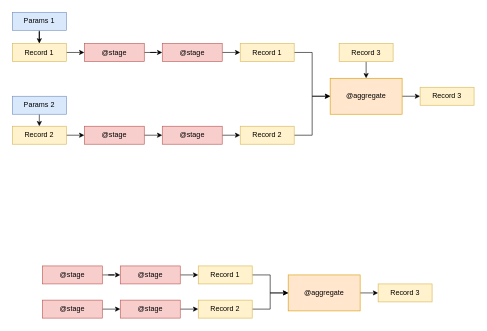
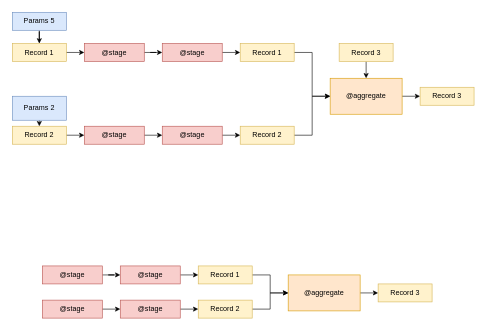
  <mxCell id="0" />
  <mxCell id="1" parent="0" />
  <mxCell id="2" style="edgeStyle=orthogonalEdgeStyle;rounded=0;orthogonalLoop=1;jettySize=auto;html=1;exitX=1;exitY=0.5;exitDx=0;exitDy=0;" parent="1" source="3" target="5" edge="1"><mxGeometry relative="1" as="geometry" /></mxCell>
  <mxCell id="3" value="@stage" style="rounded=0;whiteSpace=wrap;html=1;fillColor=#f8cecc;strokeColor=#b85450;" parent="1" vertex="1"><mxGeometry x="140" y="72" width="100" height="30" as="geometry" /></mxCell>
  <mxCell id="4" style="edgeStyle=orthogonalEdgeStyle;rounded=0;orthogonalLoop=1;jettySize=auto;html=1;exitX=1;exitY=0.5;exitDx=0;exitDy=0;entryX=0;entryY=0.5;entryDx=0;entryDy=0;" parent="1" source="5" target="21" edge="1"><mxGeometry relative="1" as="geometry" /></mxCell>
  <mxCell id="5" value="@stage" style="rounded=0;whiteSpace=wrap;html=1;fillColor=#f8cecc;strokeColor=#b85450;" parent="1" vertex="1"><mxGeometry x="270" y="72" width="100" height="30" as="geometry" /></mxCell>
  <mxCell id="6" style="edgeStyle=orthogonalEdgeStyle;rounded=0;orthogonalLoop=1;jettySize=auto;html=1;exitX=1;exitY=0.5;exitDx=0;exitDy=0;entryX=0;entryY=0.5;entryDx=0;entryDy=0;" parent="1" source="7" target="9" edge="1"><mxGeometry relative="1" as="geometry" /></mxCell>
  <mxCell id="7" value="@stage" style="rounded=0;whiteSpace=wrap;html=1;fillColor=#f8cecc;strokeColor=#b85450;" parent="1" vertex="1"><mxGeometry x="140" y="210" width="100" height="30" as="geometry" /></mxCell>
  <mxCell id="8" style="edgeStyle=orthogonalEdgeStyle;rounded=0;orthogonalLoop=1;jettySize=auto;html=1;exitX=1;exitY=0.5;exitDx=0;exitDy=0;entryX=0;entryY=0.5;entryDx=0;entryDy=0;" parent="1" source="9" target="23" edge="1"><mxGeometry relative="1" as="geometry" /></mxCell>
  <mxCell id="9" value="@stage" style="rounded=0;whiteSpace=wrap;html=1;fillColor=#f8cecc;strokeColor=#b85450;" parent="1" vertex="1"><mxGeometry x="270" y="210" width="100" height="30" as="geometry" /></mxCell>
  <mxCell id="10" style="edgeStyle=orthogonalEdgeStyle;rounded=0;orthogonalLoop=1;jettySize=auto;html=1;exitX=1;exitY=0.5;exitDx=0;exitDy=0;entryX=0;entryY=0.5;entryDx=0;entryDy=0;" parent="1" source="11" target="26" edge="1"><mxGeometry relative="1" as="geometry" /></mxCell>
  <mxCell id="11" value="@aggregate" style="rounded=0;whiteSpace=wrap;html=1;fillColor=#ffe6cc;strokeColor=#d79b00;" parent="1" vertex="1"><mxGeometry x="550" y="130" width="120" height="60" as="geometry" /></mxCell>
  <mxCell id="12" style="edgeStyle=orthogonalEdgeStyle;rounded=0;orthogonalLoop=1;jettySize=auto;html=1;exitX=1;exitY=0.5;exitDx=0;exitDy=0;entryX=0;entryY=0.5;entryDx=0;entryDy=0;" parent="1" source="13" target="3" edge="1"><mxGeometry relative="1" as="geometry" /></mxCell>
  <mxCell id="13" value="Record 1" style="rounded=0;whiteSpace=wrap;html=1;fillColor=#fff2cc;strokeColor=#d6b656;" parent="1" vertex="1"><mxGeometry x="20" y="72" width="90" height="30" as="geometry" /></mxCell>
  <mxCell id="14" style="edgeStyle=orthogonalEdgeStyle;rounded=0;orthogonalLoop=1;jettySize=auto;html=1;exitX=1;exitY=0.5;exitDx=0;exitDy=0;entryX=0;entryY=0.5;entryDx=0;entryDy=0;" parent="1" source="15" target="7" edge="1"><mxGeometry relative="1" as="geometry" /></mxCell>
  <mxCell id="15" value="Record 2" style="rounded=0;whiteSpace=wrap;html=1;fillColor=#fff2cc;strokeColor=#d6b656;" parent="1" vertex="1"><mxGeometry x="20" y="210" width="90" height="30" as="geometry" /></mxCell>
  <mxCell id="16" style="edgeStyle=orthogonalEdgeStyle;rounded=0;orthogonalLoop=1;jettySize=auto;html=1;exitX=0.5;exitY=1;exitDx=0;exitDy=0;" parent="1" source="17" target="13" edge="1"><mxGeometry relative="1" as="geometry" /></mxCell>
- <mxCell id="17" value="Params 1" style="rounded=0;whiteSpace=wrap;html=1;fillColor=#dae8fc;strokeColor=#6c8ebf;" parent="1" vertex="1"><mxGeometry x="20" y="20" width="90" height="30" as="geometry" /></mxCell>
+ <mxCell id="17" value="Params 5" style="rounded=0;whiteSpace=wrap;html=1;fillColor=#dae8fc;strokeColor=#6c8ebf;" parent="1" vertex="1"><mxGeometry x="20" y="20" width="90" height="30" as="geometry" /></mxCell>
  <mxCell id="18" style="edgeStyle=orthogonalEdgeStyle;rounded=0;orthogonalLoop=1;jettySize=auto;html=1;exitX=0.5;exitY=1;exitDx=0;exitDy=0;entryX=0.5;entryY=0;entryDx=0;entryDy=0;" parent="1" source="19" target="15" edge="1"><mxGeometry relative="1" as="geometry" /></mxCell>
- <mxCell id="19" value="Params 2" style="rounded=0;whiteSpace=wrap;html=1;fillColor=#dae8fc;strokeColor=#6c8ebf;" parent="1" vertex="1"><mxGeometry x="20" y="160" width="90" height="30" as="geometry" /></mxCell>
+ <mxCell id="19" value="Params 2" style="rounded=0;whiteSpace=wrap;html=1;fillColor=#dae8fc;strokeColor=#6c8ebf;" parent="1" vertex="1"><mxGeometry x="20" y="160" width="90" height="40" as="geometry" /></mxCell>
  <mxCell id="20" style="edgeStyle=orthogonalEdgeStyle;rounded=0;orthogonalLoop=1;jettySize=auto;html=1;exitX=1;exitY=0.5;exitDx=0;exitDy=0;entryX=0;entryY=0.5;entryDx=0;entryDy=0;" parent="1" source="21" target="11" edge="1"><mxGeometry relative="1" as="geometry" /></mxCell>
  <mxCell id="21" value="Record 1" style="rounded=0;whiteSpace=wrap;html=1;fillColor=#fff2cc;strokeColor=#d6b656;" parent="1" vertex="1"><mxGeometry x="400" y="72" width="90" height="30" as="geometry" /></mxCell>
  <mxCell id="22" style="edgeStyle=orthogonalEdgeStyle;rounded=0;orthogonalLoop=1;jettySize=auto;html=1;exitX=1;exitY=0.5;exitDx=0;exitDy=0;entryX=0;entryY=0.5;entryDx=0;entryDy=0;" parent="1" source="23" target="11" edge="1"><mxGeometry relative="1" as="geometry" /></mxCell>
  <mxCell id="23" value="Record 2" style="rounded=0;whiteSpace=wrap;html=1;fillColor=#fff2cc;strokeColor=#d6b656;" parent="1" vertex="1"><mxGeometry x="400" y="210" width="90" height="30" as="geometry" /></mxCell>
  <mxCell id="24" style="edgeStyle=orthogonalEdgeStyle;rounded=0;orthogonalLoop=1;jettySize=auto;html=1;exitX=0.5;exitY=1;exitDx=0;exitDy=0;entryX=0.5;entryY=0;entryDx=0;entryDy=0;" parent="1" source="25" target="11" edge="1"><mxGeometry relative="1" as="geometry" /></mxCell>
  <mxCell id="25" value="Record 3" style="rounded=0;whiteSpace=wrap;html=1;fillColor=#fff2cc;strokeColor=#d6b656;" parent="1" vertex="1"><mxGeometry x="565" y="72" width="90" height="30" as="geometry" /></mxCell>
  <mxCell id="26" value="Record 3" style="rounded=0;whiteSpace=wrap;html=1;fillColor=#fff2cc;strokeColor=#d6b656;" parent="1" vertex="1"><mxGeometry x="700" y="145" width="90" height="30" as="geometry" /></mxCell>
  <mxCell id="27" style="edgeStyle=orthogonalEdgeStyle;rounded=0;orthogonalLoop=1;jettySize=auto;html=1;exitX=1;exitY=0.5;exitDx=0;exitDy=0;" parent="1" source="28" target="30" edge="1"><mxGeometry relative="1" as="geometry" /></mxCell>
  <mxCell id="28" value="@stage" style="rounded=0;whiteSpace=wrap;html=1;fillColor=#f8cecc;strokeColor=#b85450;fontStyle=0" parent="1" vertex="1"><mxGeometry x="70" y="443" width="100" height="30" as="geometry" /></mxCell>
  <mxCell id="29" style="edgeStyle=orthogonalEdgeStyle;rounded=0;orthogonalLoop=1;jettySize=auto;html=1;exitX=1;exitY=0.5;exitDx=0;exitDy=0;entryX=0;entryY=0.5;entryDx=0;entryDy=0;" parent="1" source="30" target="38" edge="1"><mxGeometry relative="1" as="geometry" /></mxCell>
  <mxCell id="30" value="@stage" style="rounded=0;whiteSpace=wrap;html=1;fillColor=#f8cecc;strokeColor=#b85450;fontStyle=0" parent="1" vertex="1"><mxGeometry x="200" y="443" width="100" height="30" as="geometry" /></mxCell>
  <mxCell id="31" style="edgeStyle=orthogonalEdgeStyle;rounded=0;orthogonalLoop=1;jettySize=auto;html=1;exitX=1;exitY=0.5;exitDx=0;exitDy=0;entryX=0;entryY=0.5;entryDx=0;entryDy=0;" parent="1" source="32" target="34" edge="1"><mxGeometry relative="1" as="geometry" /></mxCell>
  <mxCell id="32" value="@stage" style="rounded=0;whiteSpace=wrap;html=1;fillColor=#f8cecc;strokeColor=#b85450;fontStyle=0" parent="1" vertex="1"><mxGeometry x="70" y="500" width="100" height="30" as="geometry" /></mxCell>
  <mxCell id="33" style="edgeStyle=orthogonalEdgeStyle;rounded=0;orthogonalLoop=1;jettySize=auto;html=1;exitX=1;exitY=0.5;exitDx=0;exitDy=0;entryX=0;entryY=0.5;entryDx=0;entryDy=0;" parent="1" source="34" target="40" edge="1"><mxGeometry relative="1" as="geometry" /></mxCell>
  <mxCell id="34" value="@stage" style="rounded=0;whiteSpace=wrap;html=1;fillColor=#f8cecc;strokeColor=#b85450;fontStyle=0" parent="1" vertex="1"><mxGeometry x="200" y="500" width="100" height="30" as="geometry" /></mxCell>
  <mxCell id="35" style="edgeStyle=orthogonalEdgeStyle;rounded=0;orthogonalLoop=1;jettySize=auto;html=1;exitX=1;exitY=0.5;exitDx=0;exitDy=0;entryX=0;entryY=0.5;entryDx=0;entryDy=0;" parent="1" source="36" target="41" edge="1"><mxGeometry relative="1" as="geometry" /></mxCell>
  <mxCell id="36" value="@aggregate" style="rounded=0;whiteSpace=wrap;html=1;fillColor=#ffe6cc;strokeColor=#d79b00;fontStyle=0" parent="1" vertex="1"><mxGeometry x="480" y="458" width="120" height="60" as="geometry" /></mxCell>
  <mxCell id="37" style="edgeStyle=orthogonalEdgeStyle;rounded=0;orthogonalLoop=1;jettySize=auto;html=1;exitX=1;exitY=0.5;exitDx=0;exitDy=0;entryX=0;entryY=0.5;entryDx=0;entryDy=0;" parent="1" source="38" target="36" edge="1"><mxGeometry relative="1" as="geometry" /></mxCell>
  <mxCell id="38" value="Record 1" style="rounded=0;whiteSpace=wrap;html=1;fillColor=#fff2cc;strokeColor=#d6b656;" parent="1" vertex="1"><mxGeometry x="330" y="443" width="90" height="30" as="geometry" /></mxCell>
  <mxCell id="39" style="edgeStyle=orthogonalEdgeStyle;rounded=0;orthogonalLoop=1;jettySize=auto;html=1;exitX=1;exitY=0.5;exitDx=0;exitDy=0;entryX=0;entryY=0.5;entryDx=0;entryDy=0;" parent="1" source="40" target="36" edge="1"><mxGeometry relative="1" as="geometry" /></mxCell>
  <mxCell id="40" value="Record 2" style="rounded=0;whiteSpace=wrap;html=1;fillColor=#fff2cc;strokeColor=#d6b656;" parent="1" vertex="1"><mxGeometry x="330" y="500" width="90" height="30" as="geometry" /></mxCell>
  <mxCell id="41" value="Record 3" style="rounded=0;whiteSpace=wrap;html=1;fillColor=#fff2cc;strokeColor=#d6b656;" parent="1" vertex="1"><mxGeometry x="630" y="473" width="90" height="30" as="geometry" /></mxCell>
